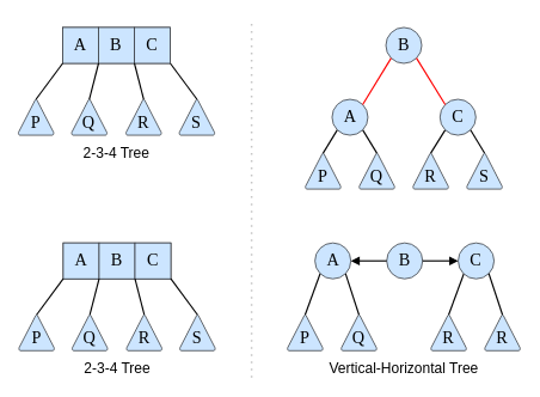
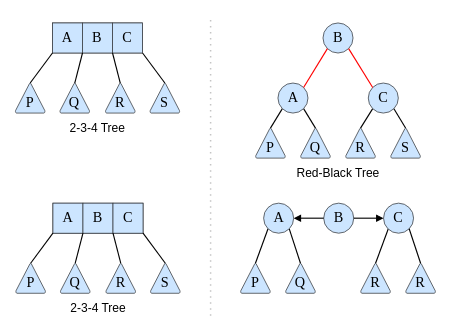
  <mxCell id="0" />
  <mxCell id="1" parent="0" />
  <mxCell id="2" value="" style="endArrow=none;dashed=1;html=1;dashPattern=1 3;strokeWidth=2;rounded=0;strokeColor=#C5C5C5;fontFamily=Times New Roman;fontSize=19;fillColor=#eeeeee;fontColor=#808080;" edge="1" parent="1"><mxGeometry width="50" height="50" relative="1" as="geometry"><mxPoint x="280" y="420" as="sourcePoint" /><mxPoint x="280" y="20" as="targetPoint" /></mxGeometry></mxCell>
  <mxCell id="3" value="" style="group" vertex="1" connectable="0" parent="1"><mxGeometry x="20.62" y="270" width="219.38" height="150" as="geometry" /></mxCell>
  <mxCell id="4" value="2-3-4 Tree" style="text;html=1;strokeColor=none;fillColor=none;align=center;verticalAlign=middle;whiteSpace=wrap;rounded=0;strokeWidth=1;fontFamily=Helvetica;fontSize=16;labelPosition=center;verticalLabelPosition=middle;" vertex="1" parent="3"><mxGeometry x="3.553e-15" y="130" width="219.38" height="20" as="geometry" /></mxCell>
  <mxCell id="5" value="" style="group" vertex="1" connectable="0" parent="3"><mxGeometry width="218.76" height="120" as="geometry" /></mxCell>
  <mxCell id="6" value="" style="group;fontFamily=Times New Roman;fontSize=19;verticalAlign=middle;fillColor=#cce5ff;strokeColor=#36393d;" vertex="1" connectable="0" parent="5"><mxGeometry x="49.38" width="120" height="40" as="geometry" /></mxCell>
  <mxCell id="7" value="A" style="whiteSpace=wrap;html=1;aspect=fixed;fontFamily=Times New Roman;fontSize=19;fillColor=#cce5ff;strokeColor=#36393d;" vertex="1" parent="6"><mxGeometry width="40" height="40" as="geometry" /></mxCell>
  <mxCell id="8" value="B" style="whiteSpace=wrap;html=1;aspect=fixed;fontFamily=Times New Roman;fontSize=19;fillColor=#cce5ff;strokeColor=#36393d;" vertex="1" parent="6"><mxGeometry x="40" width="40" height="40" as="geometry" /></mxCell>
  <mxCell id="9" value="C" style="whiteSpace=wrap;html=1;aspect=fixed;fontFamily=Times New Roman;fontSize=19;fillColor=#cce5ff;strokeColor=#36393d;" vertex="1" parent="6"><mxGeometry x="80" width="40" height="40" as="geometry" /></mxCell>
  <mxCell id="10" value="P" style="strokeWidth=1;html=1;shape=mxgraph.flowchart.extract_or_measurement;whiteSpace=wrap;fontFamily=Times New Roman;fontSize=19;verticalAlign=bottom;fillColor=#cce5ff;strokeColor=#36393d;" vertex="1" parent="5"><mxGeometry y="80" width="39.38" height="40" as="geometry" /></mxCell>
  <mxCell id="11" value="Q" style="strokeWidth=1;html=1;shape=mxgraph.flowchart.extract_or_measurement;whiteSpace=wrap;fontFamily=Times New Roman;fontSize=19;verticalAlign=bottom;fillColor=#cce5ff;strokeColor=#36393d;" vertex="1" parent="5"><mxGeometry x="59.38" y="80" width="39.38" height="40" as="geometry" /></mxCell>
  <mxCell id="12" value="R" style="strokeWidth=1;html=1;shape=mxgraph.flowchart.extract_or_measurement;whiteSpace=wrap;fontFamily=Times New Roman;fontSize=19;verticalAlign=bottom;fillColor=#cce5ff;strokeColor=#36393d;" vertex="1" parent="5"><mxGeometry x="120" y="80" width="39.38" height="40" as="geometry" /></mxCell>
  <mxCell id="13" style="rounded=0;orthogonalLoop=1;jettySize=auto;html=1;exitX=0;exitY=1;exitDx=0;exitDy=0;entryX=0.5;entryY=0;entryDx=0;entryDy=0;entryPerimeter=0;fontFamily=Times New Roman;fontSize=19;endArrow=none;endFill=0;strokeWidth=1.5;" edge="1" parent="5" source="8" target="11"><mxGeometry relative="1" as="geometry" /></mxCell>
  <mxCell id="14" style="rounded=0;orthogonalLoop=1;jettySize=auto;html=1;exitX=0;exitY=1;exitDx=0;exitDy=0;entryX=0.5;entryY=0;entryDx=0;entryDy=0;entryPerimeter=0;fontFamily=Times New Roman;fontSize=19;endArrow=none;endFill=0;strokeWidth=1.5;" edge="1" parent="5" source="7" target="10"><mxGeometry relative="1" as="geometry" /></mxCell>
  <mxCell id="15" style="rounded=0;orthogonalLoop=1;jettySize=auto;html=1;exitX=1;exitY=1;exitDx=0;exitDy=0;entryX=0.5;entryY=0;entryDx=0;entryDy=0;entryPerimeter=0;fontFamily=Times New Roman;fontSize=19;endArrow=none;endFill=0;strokeWidth=1.5;" edge="1" parent="5" source="8" target="12"><mxGeometry relative="1" as="geometry" /></mxCell>
  <mxCell id="16" value="S" style="strokeWidth=1;html=1;shape=mxgraph.flowchart.extract_or_measurement;whiteSpace=wrap;fontFamily=Times New Roman;fontSize=19;verticalAlign=bottom;fillColor=#cce5ff;strokeColor=#36393d;" vertex="1" parent="5"><mxGeometry x="179.38" y="80" width="39.38" height="40" as="geometry" /></mxCell>
  <mxCell id="17" style="edgeStyle=none;rounded=0;orthogonalLoop=1;jettySize=auto;html=1;exitX=1;exitY=1;exitDx=0;exitDy=0;entryX=0.5;entryY=0;entryDx=0;entryDy=0;entryPerimeter=0;strokeColor=default;strokeWidth=1.5;fontFamily=Times New Roman;fontSize=19;fontColor=default;startArrow=none;startFill=0;endArrow=none;endFill=0;" edge="1" parent="5" source="9" target="16"><mxGeometry relative="1" as="geometry" /></mxCell>
  <mxCell id="18" value="" style="group" vertex="1" connectable="0" parent="1"><mxGeometry x="20" y="30" width="219.38" height="150" as="geometry" /></mxCell>
  <mxCell id="19" value="2-3-4 Tree" style="text;html=1;strokeColor=none;fillColor=none;align=center;verticalAlign=middle;whiteSpace=wrap;rounded=0;strokeWidth=1;fontFamily=Helvetica;fontSize=16;labelPosition=center;verticalLabelPosition=middle;" vertex="1" parent="18"><mxGeometry x="3.553e-15" y="130" width="219.38" height="20" as="geometry" /></mxCell>
  <mxCell id="20" value="" style="group" vertex="1" connectable="0" parent="18"><mxGeometry width="218.76" height="120" as="geometry" /></mxCell>
  <mxCell id="21" value="" style="group;fontFamily=Times New Roman;fontSize=19;verticalAlign=middle;fillColor=#cce5ff;strokeColor=#36393d;" vertex="1" connectable="0" parent="20"><mxGeometry x="49.38" width="120" height="40" as="geometry" /></mxCell>
  <mxCell id="22" value="A" style="whiteSpace=wrap;html=1;aspect=fixed;fontFamily=Times New Roman;fontSize=19;fillColor=#cce5ff;strokeColor=#36393d;" vertex="1" parent="21"><mxGeometry width="40" height="40" as="geometry" /></mxCell>
  <mxCell id="23" value="B" style="whiteSpace=wrap;html=1;aspect=fixed;fontFamily=Times New Roman;fontSize=19;fillColor=#cce5ff;strokeColor=#36393d;" vertex="1" parent="21"><mxGeometry x="40" width="40" height="40" as="geometry" /></mxCell>
  <mxCell id="24" value="C" style="whiteSpace=wrap;html=1;aspect=fixed;fontFamily=Times New Roman;fontSize=19;fillColor=#cce5ff;strokeColor=#36393d;" vertex="1" parent="21"><mxGeometry x="80" width="40" height="40" as="geometry" /></mxCell>
  <mxCell id="25" value="P" style="strokeWidth=1;html=1;shape=mxgraph.flowchart.extract_or_measurement;whiteSpace=wrap;fontFamily=Times New Roman;fontSize=19;verticalAlign=bottom;fillColor=#cce5ff;strokeColor=#36393d;" vertex="1" parent="20"><mxGeometry y="80" width="39.38" height="40" as="geometry" /></mxCell>
  <mxCell id="26" value="Q" style="strokeWidth=1;html=1;shape=mxgraph.flowchart.extract_or_measurement;whiteSpace=wrap;fontFamily=Times New Roman;fontSize=19;verticalAlign=bottom;fillColor=#cce5ff;strokeColor=#36393d;" vertex="1" parent="20"><mxGeometry x="59.38" y="80" width="39.38" height="40" as="geometry" /></mxCell>
  <mxCell id="27" value="R" style="strokeWidth=1;html=1;shape=mxgraph.flowchart.extract_or_measurement;whiteSpace=wrap;fontFamily=Times New Roman;fontSize=19;verticalAlign=bottom;fillColor=#cce5ff;strokeColor=#36393d;" vertex="1" parent="20"><mxGeometry x="120" y="80" width="39.38" height="40" as="geometry" /></mxCell>
  <mxCell id="28" style="rounded=0;orthogonalLoop=1;jettySize=auto;html=1;exitX=0;exitY=1;exitDx=0;exitDy=0;entryX=0.5;entryY=0;entryDx=0;entryDy=0;entryPerimeter=0;fontFamily=Times New Roman;fontSize=19;endArrow=none;endFill=0;strokeWidth=1.5;" edge="1" parent="20" source="23" target="26"><mxGeometry relative="1" as="geometry" /></mxCell>
  <mxCell id="29" style="rounded=0;orthogonalLoop=1;jettySize=auto;html=1;exitX=0;exitY=1;exitDx=0;exitDy=0;entryX=0.5;entryY=0;entryDx=0;entryDy=0;entryPerimeter=0;fontFamily=Times New Roman;fontSize=19;endArrow=none;endFill=0;strokeWidth=1.5;" edge="1" parent="20" source="22" target="25"><mxGeometry relative="1" as="geometry" /></mxCell>
  <mxCell id="30" style="rounded=0;orthogonalLoop=1;jettySize=auto;html=1;exitX=1;exitY=1;exitDx=0;exitDy=0;entryX=0.5;entryY=0;entryDx=0;entryDy=0;entryPerimeter=0;fontFamily=Times New Roman;fontSize=19;endArrow=none;endFill=0;strokeWidth=1.5;" edge="1" parent="20" source="23" target="27"><mxGeometry relative="1" as="geometry" /></mxCell>
  <mxCell id="31" value="S" style="strokeWidth=1;html=1;shape=mxgraph.flowchart.extract_or_measurement;whiteSpace=wrap;fontFamily=Times New Roman;fontSize=19;verticalAlign=bottom;fillColor=#cce5ff;strokeColor=#36393d;" vertex="1" parent="20"><mxGeometry x="179.38" y="80" width="39.38" height="40" as="geometry" /></mxCell>
  <mxCell id="32" style="edgeStyle=none;rounded=0;orthogonalLoop=1;jettySize=auto;html=1;exitX=1;exitY=1;exitDx=0;exitDy=0;entryX=0.5;entryY=0;entryDx=0;entryDy=0;entryPerimeter=0;strokeColor=default;strokeWidth=1.5;fontFamily=Times New Roman;fontSize=19;fontColor=default;startArrow=none;startFill=0;endArrow=none;endFill=0;" edge="1" parent="20" source="24" target="31"><mxGeometry relative="1" as="geometry" /></mxCell>
  <mxCell id="33" value="" style="group" vertex="1" connectable="0" parent="1"><mxGeometry x="340" y="30" width="220" height="210" as="geometry" /></mxCell>
+ <mxCell id="34" value="Red-Black Tree" style="text;html=1;strokeColor=none;fillColor=none;align=center;verticalAlign=middle;whiteSpace=wrap;rounded=0;strokeWidth=1;fontFamily=Helvetica;fontSize=16;labelPosition=center;verticalLabelPosition=middle;" vertex="1" parent="33"><mxGeometry y="190" width="220" height="20" as="geometry" /></mxCell>
  <mxCell id="35" value="P" style="strokeWidth=1;html=1;shape=mxgraph.flowchart.extract_or_measurement;whiteSpace=wrap;fontFamily=Times New Roman;fontSize=19;verticalAlign=bottom;fillColor=#cce5ff;strokeColor=#36393d;" vertex="1" parent="33"><mxGeometry y="140" width="39.38" height="40" as="geometry" /></mxCell>
  <mxCell id="36" value="Q" style="strokeWidth=1;html=1;shape=mxgraph.flowchart.extract_or_measurement;whiteSpace=wrap;fontFamily=Times New Roman;fontSize=19;verticalAlign=bottom;fillColor=#cce5ff;strokeColor=#36393d;" vertex="1" parent="33"><mxGeometry x="60.0" y="140" width="39.38" height="40" as="geometry" /></mxCell>
  <mxCell id="37" value="R" style="strokeWidth=1;html=1;shape=mxgraph.flowchart.extract_or_measurement;whiteSpace=wrap;fontFamily=Times New Roman;fontSize=19;verticalAlign=bottom;fillColor=#cce5ff;strokeColor=#36393d;" vertex="1" parent="33"><mxGeometry x="120" y="140" width="39.38" height="40" as="geometry" /></mxCell>
  <mxCell id="38" style="edgeStyle=none;rounded=0;orthogonalLoop=1;jettySize=auto;html=1;exitX=0;exitY=1;exitDx=0;exitDy=0;entryX=0.5;entryY=0;entryDx=0;entryDy=0;entryPerimeter=0;fontFamily=Helvetica;fontSize=16;endArrow=none;endFill=0;strokeWidth=1.5;" edge="1" parent="33" source="40" target="35"><mxGeometry relative="1" as="geometry" /></mxCell>
  <mxCell id="39" style="edgeStyle=none;rounded=0;orthogonalLoop=1;jettySize=auto;html=1;exitX=1;exitY=1;exitDx=0;exitDy=0;entryX=0.5;entryY=0;entryDx=0;entryDy=0;entryPerimeter=0;strokeColor=default;strokeWidth=1.5;fontFamily=Helvetica;fontSize=16;endArrow=none;endFill=0;" edge="1" parent="33" source="40" target="36"><mxGeometry relative="1" as="geometry" /></mxCell>
  <mxCell id="40" value="A" style="ellipse;whiteSpace=wrap;html=1;aspect=fixed;strokeWidth=1;fontFamily=Times New Roman;fontSize=19;fillColor=#cce5ff;strokeColor=#36393d;" vertex="1" parent="33"><mxGeometry x="29.69" y="80" width="40" height="40" as="geometry" /></mxCell>
  <mxCell id="41" value="B" style="ellipse;whiteSpace=wrap;html=1;aspect=fixed;strokeWidth=1;fontFamily=Times New Roman;fontSize=19;fillColor=#cce5ff;strokeColor=#36393d;" vertex="1" parent="33"><mxGeometry x="89.69" width="40" height="40" as="geometry" /></mxCell>
  <mxCell id="42" style="edgeStyle=none;rounded=0;orthogonalLoop=1;jettySize=auto;html=1;exitX=1;exitY=0;exitDx=0;exitDy=0;entryX=0;entryY=1;entryDx=0;entryDy=0;fontFamily=Helvetica;fontSize=16;endArrow=none;endFill=0;strokeColor=#FF0000;strokeWidth=1.5;" edge="1" parent="33" source="40" target="41"><mxGeometry relative="1" as="geometry" /></mxCell>
  <mxCell id="43" style="edgeStyle=none;rounded=0;orthogonalLoop=1;jettySize=auto;html=1;exitX=0;exitY=1;exitDx=0;exitDy=0;entryX=0.5;entryY=0;entryDx=0;entryDy=0;entryPerimeter=0;strokeColor=default;strokeWidth=1.5;fontFamily=Helvetica;fontSize=16;fontColor=default;startArrow=none;startFill=0;endArrow=none;endFill=0;" edge="1" parent="33" source="44" target="37"><mxGeometry relative="1" as="geometry" /></mxCell>
  <mxCell id="44" value="C" style="ellipse;whiteSpace=wrap;html=1;aspect=fixed;strokeWidth=1;fontFamily=Times New Roman;fontSize=19;fillColor=#cce5ff;strokeColor=#36393d;" vertex="1" parent="33"><mxGeometry x="150" y="80" width="40" height="40" as="geometry" /></mxCell>
  <mxCell id="45" style="edgeStyle=none;shape=connector;rounded=0;orthogonalLoop=1;jettySize=auto;html=1;exitX=1;exitY=1;exitDx=0;exitDy=0;entryX=0;entryY=0;entryDx=0;entryDy=0;labelBackgroundColor=default;strokeColor=#FF0000;strokeWidth=1.5;fontFamily=Helvetica;fontSize=16;fontColor=default;endArrow=none;endFill=0;" edge="1" parent="33" source="41" target="44"><mxGeometry relative="1" as="geometry" /></mxCell>
  <mxCell id="46" value="S" style="strokeWidth=1;html=1;shape=mxgraph.flowchart.extract_or_measurement;whiteSpace=wrap;fontFamily=Times New Roman;fontSize=19;verticalAlign=bottom;fillColor=#cce5ff;strokeColor=#36393d;" vertex="1" parent="33"><mxGeometry x="180" y="140" width="39.38" height="40" as="geometry" /></mxCell>
  <mxCell id="47" style="edgeStyle=none;shape=connector;rounded=0;orthogonalLoop=1;jettySize=auto;html=1;exitX=1;exitY=1;exitDx=0;exitDy=0;entryX=0.5;entryY=0;entryDx=0;entryDy=0;entryPerimeter=0;labelBackgroundColor=default;strokeColor=default;strokeWidth=1.5;fontFamily=Helvetica;fontSize=16;fontColor=default;endArrow=none;endFill=0;" edge="1" parent="33" source="44" target="46"><mxGeometry relative="1" as="geometry" /></mxCell>
  <mxCell id="48" value="" style="group" vertex="1" connectable="0" parent="1"><mxGeometry x="320" y="270" width="260" height="150" as="geometry" /></mxCell>
- <mxCell id="49" value="Vertical-Horizontal Tree" style="text;html=1;strokeColor=none;fillColor=none;align=center;verticalAlign=middle;whiteSpace=wrap;rounded=0;strokeWidth=1;fontFamily=Helvetica;fontSize=16;labelPosition=center;verticalLabelPosition=middle;" vertex="1" parent="48"><mxGeometry y="130" width="260" height="20" as="geometry" /></mxCell>
  <mxCell id="50" value="" style="group" vertex="1" connectable="0" parent="48"><mxGeometry width="259.38" height="120" as="geometry" /></mxCell>
  <mxCell id="51" value="P" style="strokeWidth=1;html=1;shape=mxgraph.flowchart.extract_or_measurement;whiteSpace=wrap;fontFamily=Times New Roman;fontSize=19;verticalAlign=bottom;fillColor=#cce5ff;strokeColor=#36393d;" vertex="1" parent="50"><mxGeometry y="80" width="39.38" height="40" as="geometry" /></mxCell>
  <mxCell id="52" value="Q" style="strokeWidth=1;html=1;shape=mxgraph.flowchart.extract_or_measurement;whiteSpace=wrap;fontFamily=Times New Roman;fontSize=19;verticalAlign=bottom;fillColor=#cce5ff;strokeColor=#36393d;" vertex="1" parent="50"><mxGeometry x="60" y="80" width="39.38" height="40" as="geometry" /></mxCell>
  <mxCell id="53" value="R" style="strokeWidth=1;html=1;shape=mxgraph.flowchart.extract_or_measurement;whiteSpace=wrap;fontFamily=Times New Roman;fontSize=19;verticalAlign=bottom;fillColor=#cce5ff;strokeColor=#36393d;" vertex="1" parent="50"><mxGeometry x="160" y="80" width="39.38" height="40" as="geometry" /></mxCell>
  <mxCell id="54" style="edgeStyle=none;rounded=0;orthogonalLoop=1;jettySize=auto;html=1;exitX=0;exitY=1;exitDx=0;exitDy=0;entryX=0.5;entryY=0;entryDx=0;entryDy=0;entryPerimeter=0;fontFamily=Helvetica;fontSize=16;endArrow=none;endFill=0;strokeWidth=1.5;" edge="1" parent="50" source="56" target="51"><mxGeometry relative="1" as="geometry" /></mxCell>
  <mxCell id="55" style="edgeStyle=none;rounded=0;orthogonalLoop=1;jettySize=auto;html=1;exitX=1;exitY=1;exitDx=0;exitDy=0;entryX=0.5;entryY=0;entryDx=0;entryDy=0;entryPerimeter=0;strokeColor=default;strokeWidth=1.5;fontFamily=Helvetica;fontSize=16;endArrow=none;endFill=0;" edge="1" parent="50" source="56" target="52"><mxGeometry relative="1" as="geometry" /></mxCell>
  <mxCell id="56" value="A" style="ellipse;whiteSpace=wrap;html=1;aspect=fixed;strokeWidth=1;fontFamily=Times New Roman;fontSize=19;fillColor=#cce5ff;strokeColor=#36393d;" vertex="1" parent="50"><mxGeometry x="30.62" width="40" height="40" as="geometry" /></mxCell>
  <mxCell id="57" style="edgeStyle=none;rounded=0;orthogonalLoop=1;jettySize=auto;html=1;exitX=0;exitY=1;exitDx=0;exitDy=0;entryX=0.5;entryY=0;entryDx=0;entryDy=0;entryPerimeter=0;fontFamily=Helvetica;fontSize=16;endArrow=none;endFill=0;strokeWidth=1.5;" edge="1" parent="50" source="60" target="53"><mxGeometry relative="1" as="geometry" /></mxCell>
  <mxCell id="58" value="B" style="ellipse;whiteSpace=wrap;html=1;aspect=fixed;strokeWidth=1;fontFamily=Times New Roman;fontSize=19;fillColor=#cce5ff;strokeColor=#36393d;" vertex="1" parent="50"><mxGeometry x="110.62" width="40" height="40" as="geometry" /></mxCell>
  <mxCell id="59" style="edgeStyle=none;rounded=0;orthogonalLoop=1;jettySize=auto;html=1;exitX=1;exitY=0.5;exitDx=0;exitDy=0;entryX=0;entryY=0.5;entryDx=0;entryDy=0;fontFamily=Helvetica;fontSize=16;endArrow=none;endFill=0;strokeColor=#000000;strokeWidth=1.5;startArrow=block;startFill=1;" edge="1" parent="50" source="56" target="58"><mxGeometry relative="1" as="geometry" /></mxCell>
  <mxCell id="60" value="C" style="ellipse;whiteSpace=wrap;html=1;aspect=fixed;strokeWidth=1;fontFamily=Times New Roman;fontSize=19;fillColor=#cce5ff;strokeColor=#36393d;" vertex="1" parent="50"><mxGeometry x="190.31" width="40" height="40" as="geometry" /></mxCell>
  <mxCell id="61" style="edgeStyle=none;shape=connector;rounded=0;orthogonalLoop=1;jettySize=auto;html=1;exitX=1;exitY=0.5;exitDx=0;exitDy=0;entryX=0;entryY=0.5;entryDx=0;entryDy=0;labelBackgroundColor=default;strokeColor=#000000;strokeWidth=1.5;fontFamily=Helvetica;fontSize=16;fontColor=default;endArrow=block;endFill=1;" edge="1" parent="50" source="58" target="60"><mxGeometry relative="1" as="geometry" /></mxCell>
  <mxCell id="62" value="R" style="strokeWidth=1;html=1;shape=mxgraph.flowchart.extract_or_measurement;whiteSpace=wrap;fontFamily=Times New Roman;fontSize=19;verticalAlign=bottom;fillColor=#cce5ff;strokeColor=#36393d;" vertex="1" parent="50"><mxGeometry x="220" y="80" width="39.38" height="40" as="geometry" /></mxCell>
  <mxCell id="63" style="edgeStyle=none;shape=connector;rounded=0;orthogonalLoop=1;jettySize=auto;html=1;exitX=1;exitY=1;exitDx=0;exitDy=0;entryX=0.5;entryY=0;entryDx=0;entryDy=0;entryPerimeter=0;labelBackgroundColor=default;strokeColor=default;strokeWidth=1.5;fontFamily=Helvetica;fontSize=16;fontColor=default;endArrow=none;endFill=0;" edge="1" parent="50" source="60" target="62"><mxGeometry relative="1" as="geometry" /></mxCell>
